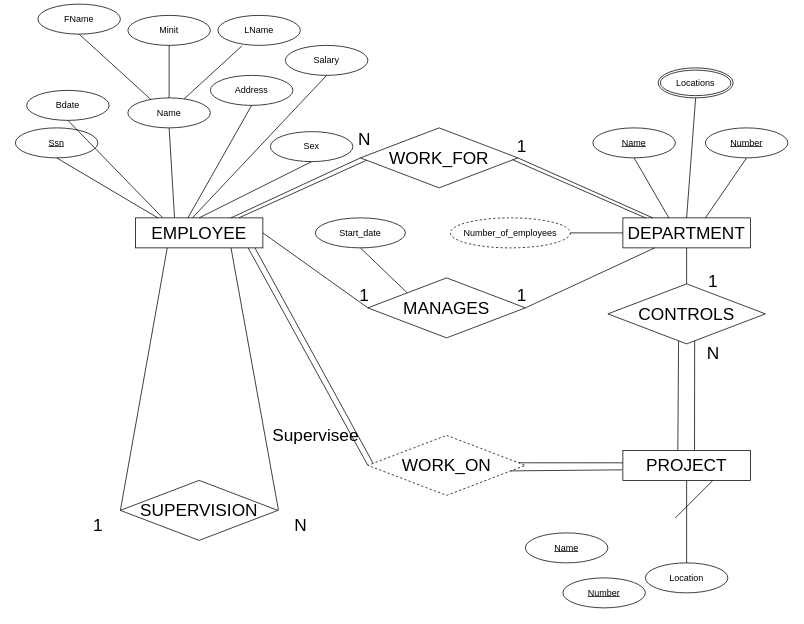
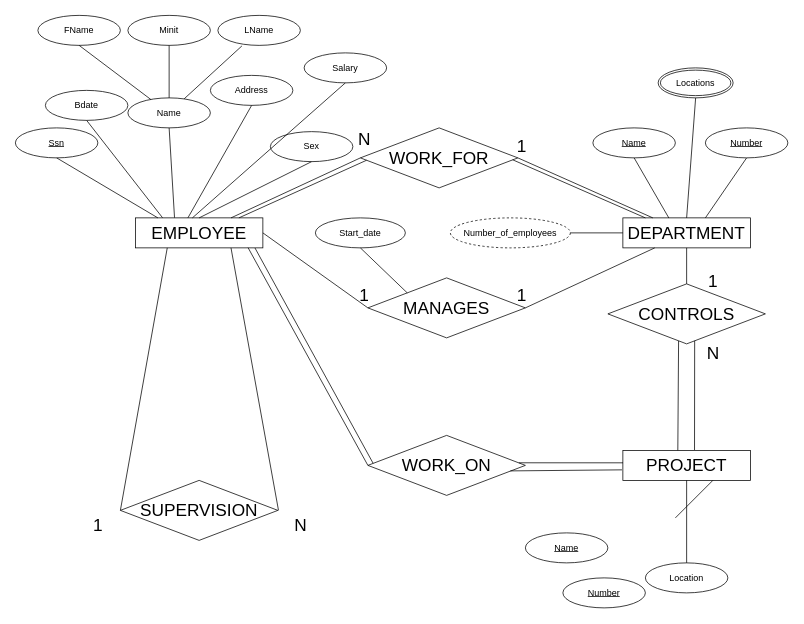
  <mxCell id="0" />
  <mxCell id="1" parent="0" />
  <mxCell id="2" value="WORK_FOR" style="rhombus;whiteSpace=wrap;html=1;fontSize=23;" vertex="1" parent="1"><mxGeometry x="480" y="170" width="210" height="80" as="geometry" /></mxCell>
  <mxCell id="3" value="MANAGES" style="rhombus;whiteSpace=wrap;html=1;fontSize=23;" vertex="1" parent="1"><mxGeometry x="490" y="370" width="210" height="80" as="geometry" /></mxCell>
  <mxCell id="4" value="EMPLOYEE" style="rounded=0;whiteSpace=wrap;html=1;fontSize=23;" vertex="1" parent="1"><mxGeometry x="180" y="290" width="170" height="40" as="geometry" /></mxCell>
  <mxCell id="5" value="DEPARTMENT" style="rounded=0;whiteSpace=wrap;html=1;fontSize=23;" vertex="1" parent="1"><mxGeometry x="830" y="290" width="170" height="40" as="geometry" /></mxCell>
  <mxCell id="6" value="" style="endArrow=none;html=1;rounded=0;exitX=0.75;exitY=0;exitDx=0;exitDy=0;" edge="1" parent="1" source="4"><mxGeometry width="50" height="50" relative="1" as="geometry"><mxPoint x="430" y="260" as="sourcePoint" /><mxPoint x="480" y="210" as="targetPoint" /></mxGeometry></mxCell>
  <mxCell id="7" value="" style="endArrow=none;html=1;rounded=0;exitX=0.75;exitY=0;exitDx=0;exitDy=0;entryX=0.039;entryY=0.54;entryDx=0;entryDy=0;entryPerimeter=0;" edge="1" parent="1" target="2"><mxGeometry width="50" height="50" relative="1" as="geometry"><mxPoint x="318" y="290" as="sourcePoint" /><mxPoint x="490" y="210" as="targetPoint" /></mxGeometry></mxCell>
  <mxCell id="8" value="" style="endArrow=none;html=1;rounded=0;entryX=0.235;entryY=0;entryDx=0;entryDy=0;entryPerimeter=0;" edge="1" parent="1" target="5"><mxGeometry width="50" height="50" relative="1" as="geometry"><mxPoint x="690" y="210" as="sourcePoint" /><mxPoint x="860" y="280" as="targetPoint" /></mxGeometry></mxCell>
  <mxCell id="9" value="" style="endArrow=none;html=1;rounded=0;entryX=0.235;entryY=0;entryDx=0;entryDy=0;entryPerimeter=0;exitX=0.967;exitY=0.532;exitDx=0;exitDy=0;exitPerimeter=0;" edge="1" parent="1" source="2"><mxGeometry width="50" height="50" relative="1" as="geometry"><mxPoint x="680" y="210" as="sourcePoint" /><mxPoint x="860" y="290" as="targetPoint" /></mxGeometry></mxCell>
  <mxCell id="10" value="" style="endArrow=none;html=1;rounded=0;exitX=1;exitY=0.5;exitDx=0;exitDy=0;" edge="1" parent="1" source="4"><mxGeometry width="50" height="50" relative="1" as="geometry"><mxPoint x="440" y="460" as="sourcePoint" /><mxPoint x="490" y="410" as="targetPoint" /></mxGeometry></mxCell>
  <mxCell id="11" value="" style="endArrow=none;html=1;rounded=0;entryX=0.25;entryY=1;entryDx=0;entryDy=0;" edge="1" parent="1" target="5"><mxGeometry width="50" height="50" relative="1" as="geometry"><mxPoint x="700" y="410" as="sourcePoint" /><mxPoint x="750" y="360" as="targetPoint" /></mxGeometry></mxCell>
  <mxCell id="12" value="Start_date" style="ellipse;whiteSpace=wrap;html=1;" vertex="1" parent="1"><mxGeometry x="420" y="290" width="120" height="40" as="geometry" /></mxCell>
  <mxCell id="13" value="" style="endArrow=none;html=1;rounded=0;entryX=0.5;entryY=1;entryDx=0;entryDy=0;exitX=0;exitY=0;exitDx=0;exitDy=0;" edge="1" parent="1" source="3" target="12"><mxGeometry width="50" height="50" relative="1" as="geometry"><mxPoint x="550" y="390" as="sourcePoint" /><mxPoint x="600" y="340" as="targetPoint" /></mxGeometry></mxCell>
  <mxCell id="14" value="1" style="text;html=1;align=center;verticalAlign=middle;resizable=0;points=[];autosize=1;strokeColor=none;fillColor=none;fontSize=23;" vertex="1" parent="1"><mxGeometry x="465" y="373" width="40" height="40" as="geometry" /></mxCell>
  <mxCell id="15" value="Number_of_employees" style="ellipse;whiteSpace=wrap;html=1;align=center;dashed=1;" vertex="1" parent="1"><mxGeometry x="600" y="290" width="160" height="40" as="geometry" /></mxCell>
  <mxCell id="16" value="" style="endArrow=none;html=1;rounded=0;entryX=0;entryY=0.5;entryDx=0;entryDy=0;" edge="1" parent="1" target="5"><mxGeometry width="50" height="50" relative="1" as="geometry"><mxPoint x="760" y="310" as="sourcePoint" /><mxPoint x="800" y="260" as="targetPoint" /></mxGeometry></mxCell>
  <mxCell id="17" value="1" style="text;html=1;align=center;verticalAlign=middle;resizable=0;points=[];autosize=1;strokeColor=none;fillColor=none;fontSize=23;" vertex="1" parent="1"><mxGeometry x="675" y="373" width="40" height="40" as="geometry" /></mxCell>
  <mxCell id="18" value="1" style="text;html=1;align=center;verticalAlign=middle;resizable=0;points=[];autosize=1;strokeColor=none;fillColor=none;fontSize=23;" vertex="1" parent="1"><mxGeometry x="675" y="175" width="40" height="40" as="geometry" /></mxCell>
  <mxCell id="19" value="N" style="text;html=1;align=center;verticalAlign=middle;resizable=0;points=[];autosize=1;strokeColor=none;fillColor=none;fontSize=23;" vertex="1" parent="1"><mxGeometry x="465" y="165" width="40" height="40" as="geometry" /></mxCell>
  <mxCell id="20" value="&lt;u&gt;Ssn&lt;/u&gt;" style="ellipse;whiteSpace=wrap;html=1;" vertex="1" parent="1"><mxGeometry x="20" y="170" width="110" height="40" as="geometry" /></mxCell>
  <mxCell id="21" value="Sex" style="ellipse;whiteSpace=wrap;html=1;" vertex="1" parent="1"><mxGeometry x="360" y="175" width="110" height="40" as="geometry" /></mxCell>
  <mxCell id="22" value="" style="endArrow=none;html=1;rounded=0;exitX=0.5;exitY=0;exitDx=0;exitDy=0;entryX=0.5;entryY=1;entryDx=0;entryDy=0;" edge="1" parent="1" source="4" target="21"><mxGeometry width="50" height="50" relative="1" as="geometry"><mxPoint x="320" y="170" as="sourcePoint" /><mxPoint x="370" y="120" as="targetPoint" /></mxGeometry></mxCell>
  <mxCell id="23" value="" style="endArrow=none;html=1;rounded=0;entryX=0.5;entryY=1;entryDx=0;entryDy=0;" edge="1" parent="1" target="20"><mxGeometry width="50" height="50" relative="1" as="geometry"><mxPoint x="210" y="290" as="sourcePoint" /><mxPoint x="260" y="240" as="targetPoint" /></mxGeometry></mxCell>
- <mxCell id="24" value="Salary" style="ellipse;whiteSpace=wrap;html=1;" vertex="1" parent="1"><mxGeometry x="380" y="60" width="110" height="40" as="geometry" /></mxCell>
+ <mxCell id="24" value="Salary" style="ellipse;whiteSpace=wrap;html=1;" vertex="1" parent="1"><mxGeometry x="405" y="70" width="110" height="40" as="geometry" /></mxCell>
  <mxCell id="25" value="" style="endArrow=none;html=1;rounded=0;entryX=0.5;entryY=1;entryDx=0;entryDy=0;" edge="1" parent="1" target="24"><mxGeometry width="50" height="50" relative="1" as="geometry"><mxPoint x="256" y="290" as="sourcePoint" /><mxPoint x="390" y="130" as="targetPoint" /></mxGeometry></mxCell>
  <mxCell id="26" value="Address" style="ellipse;whiteSpace=wrap;html=1;" vertex="1" parent="1"><mxGeometry x="280" y="100" width="110" height="40" as="geometry" /></mxCell>
  <mxCell id="27" value="" style="endArrow=none;html=1;rounded=0;exitX=0.412;exitY=0;exitDx=0;exitDy=0;exitPerimeter=0;entryX=0.5;entryY=1;entryDx=0;entryDy=0;" edge="1" parent="1" source="4" target="26"><mxGeometry width="50" height="50" relative="1" as="geometry"><mxPoint x="180" y="220" as="sourcePoint" /><mxPoint x="230" y="170" as="targetPoint" /></mxGeometry></mxCell>
- <mxCell id="28" value="Bdate" style="ellipse;whiteSpace=wrap;html=1;" vertex="1" parent="1"><mxGeometry x="35" y="120" width="110" height="40" as="geometry" /></mxCell>
+ <mxCell id="28" value="Bdate" style="ellipse;whiteSpace=wrap;html=1;" vertex="1" parent="1"><mxGeometry x="60" y="120" width="110" height="40" as="geometry" /></mxCell>
  <mxCell id="29" value="" style="endArrow=none;html=1;rounded=0;entryX=0.5;entryY=1;entryDx=0;entryDy=0;exitX=0.213;exitY=-0.005;exitDx=0;exitDy=0;exitPerimeter=0;" edge="1" parent="1" source="4" target="28"><mxGeometry width="50" height="50" relative="1" as="geometry"><mxPoint y="215" as="sourcePoint" x="150" /><mxPoint x="200" y="165" as="targetPoint" /></mxGeometry></mxCell>
  <mxCell id="30" value="Name" style="ellipse;whiteSpace=wrap;html=1;" vertex="1" parent="1"><mxGeometry x="170" y="130" width="110" height="40" as="geometry" /></mxCell>
  <mxCell id="31" value="" style="endArrow=none;html=1;rounded=0;entryX=0.5;entryY=1;entryDx=0;entryDy=0;exitX=0.307;exitY=-0.007;exitDx=0;exitDy=0;exitPerimeter=0;" edge="1" parent="1" source="4" target="30"><mxGeometry width="50" height="50" relative="1" as="geometry"><mxPoint x="180" y="220" as="sourcePoint" /><mxPoint x="230" y="170" as="targetPoint" /></mxGeometry></mxCell>
- <mxCell id="32" value="FName" style="ellipse;whiteSpace=wrap;html=1;" vertex="1" parent="1"><mxGeometry x="50" y="5" width="110" height="40" as="geometry" /></mxCell>
+ <mxCell id="32" value="FName" style="ellipse;whiteSpace=wrap;html=1;" vertex="1" parent="1"><mxGeometry x="50" y="20" width="110" height="40" as="geometry" /></mxCell>
  <mxCell id="33" value="Minit" style="ellipse;whiteSpace=wrap;html=1;" vertex="1" parent="1"><mxGeometry x="170" y="20" width="110" height="40" as="geometry" /></mxCell>
  <mxCell id="34" value="LName" style="ellipse;whiteSpace=wrap;html=1;" vertex="1" parent="1"><mxGeometry x="290" y="20" width="110" height="40" as="geometry" /></mxCell>
  <mxCell id="35" value="" style="endArrow=none;html=1;rounded=0;entryX=0.5;entryY=1;entryDx=0;entryDy=0;exitX=0.5;exitY=0;exitDx=0;exitDy=0;" edge="1" parent="1" source="30" target="33"><mxGeometry width="50" height="50" relative="1" as="geometry"><mxPoint x="180" y="110" as="sourcePoint" /><mxPoint x="230" y="60" as="targetPoint" /></mxGeometry></mxCell>
  <mxCell id="36" value="" style="endArrow=none;html=1;rounded=0;entryX=0.5;entryY=1;entryDx=0;entryDy=0;exitX=0.279;exitY=0.055;exitDx=0;exitDy=0;exitPerimeter=0;" edge="1" parent="1" source="30" target="32"><mxGeometry width="50" height="50" relative="1" as="geometry"><mxPoint x="190" y="135" as="sourcePoint" /><mxPoint x="190" y="65" as="targetPoint" /></mxGeometry></mxCell>
  <mxCell id="37" value="" style="endArrow=none;html=1;rounded=0;entryX=0.291;entryY=1.019;entryDx=0;entryDy=0;exitX=0.682;exitY=0.033;exitDx=0;exitDy=0;entryPerimeter=0;exitPerimeter=0;" edge="1" parent="1" source="30" target="34"><mxGeometry width="50" height="50" relative="1" as="geometry"><mxPoint x="310" y="120" as="sourcePoint" /><mxPoint x="310" y="50" as="targetPoint" /></mxGeometry></mxCell>
  <mxCell id="38" value="SUPERVISION" style="rhombus;whiteSpace=wrap;html=1;fontSize=23;" vertex="1" parent="1"><mxGeometry x="160" y="640" width="210" height="80" as="geometry" /></mxCell>
  <mxCell id="39" value="" style="endArrow=none;html=1;rounded=0;entryX=0;entryY=0.5;entryDx=0;entryDy=0;exitX=0.25;exitY=1;exitDx=0;exitDy=0;" edge="1" parent="1" source="4" target="38"><mxGeometry width="50" height="50" relative="1" as="geometry"><mxPoint x="100" y="500" as="sourcePoint" /><mxPoint y="450" as="targetPoint" x="150" /></mxGeometry></mxCell>
  <mxCell id="40" value="" style="endArrow=none;html=1;rounded=0;exitX=0.75;exitY=1;exitDx=0;exitDy=0;entryX=1.004;entryY=0.501;entryDx=0;entryDy=0;entryPerimeter=0;" edge="1" parent="1" source="4" target="38"><mxGeometry width="50" height="50" relative="1" as="geometry"><mxPoint x="256.5" y="350" as="sourcePoint" /><mxPoint x="370" y="550" as="targetPoint" /></mxGeometry></mxCell>
- <mxCell id="41" value="Supervisee" style="text;html=1;align=center;verticalAlign=middle;resizable=0;points=[];autosize=1;strokeColor=none;fillColor=none;fontSize=23;" vertex="1" parent="1"><mxGeometry x="350" y="560" width="140" height="40" as="geometry" /></mxCell>
  <mxCell id="42" value="N" style="text;html=1;align=center;verticalAlign=middle;resizable=0;points=[];autosize=1;strokeColor=none;fillColor=none;fontSize=23;" vertex="1" parent="1"><mxGeometry x="380" y="680" width="40" height="40" as="geometry" /></mxCell>
  <mxCell id="43" value="1" style="text;html=1;align=center;verticalAlign=middle;resizable=0;points=[];autosize=1;strokeColor=none;fillColor=none;fontSize=23;" vertex="1" parent="1"><mxGeometry x="110" y="680" width="40" height="40" as="geometry" /></mxCell>
  <mxCell id="44" value="&lt;u&gt;Name&lt;/u&gt;" style="ellipse;whiteSpace=wrap;html=1;" vertex="1" parent="1"><mxGeometry x="790" y="170" width="110" height="40" as="geometry" /></mxCell>
  <mxCell id="45" value="&lt;u&gt;Number&lt;/u&gt;" style="ellipse;whiteSpace=wrap;html=1;" vertex="1" parent="1"><mxGeometry x="940" y="170" width="110" height="40" as="geometry" /></mxCell>
  <mxCell id="46" value="" style="endArrow=none;html=1;rounded=0;exitX=0.5;exitY=1;exitDx=0;exitDy=0;entryX=0.361;entryY=0.006;entryDx=0;entryDy=0;entryPerimeter=0;" edge="1" parent="1" source="44" target="5"><mxGeometry width="50" height="50" relative="1" as="geometry"><mxPoint x="870" y="200" as="sourcePoint" /><mxPoint x="920" y="150" as="targetPoint" /></mxGeometry></mxCell>
  <mxCell id="47" value="" style="endArrow=none;html=1;rounded=0;exitX=0.5;exitY=1;exitDx=0;exitDy=0;" edge="1" parent="1" source="45"><mxGeometry width="50" height="50" relative="1" as="geometry"><mxPoint x="1040" y="220" as="sourcePoint" /><mxPoint x="940" y="290" as="targetPoint" /></mxGeometry></mxCell>
  <mxCell id="48" value="Locations" style="ellipse;shape=doubleEllipse;margin=3;whiteSpace=wrap;html=1;align=center;" vertex="1" parent="1"><mxGeometry x="877" y="90" width="100" height="40" as="geometry" /></mxCell>
  <mxCell id="49" value="" style="endArrow=none;html=1;rounded=0;entryX=0.5;entryY=1;entryDx=0;entryDy=0;exitX=0.5;exitY=0;exitDx=0;exitDy=0;" edge="1" parent="1" source="5" target="48"><mxGeometry width="50" height="50" relative="1" as="geometry"><mxPoint x="890" y="190" as="sourcePoint" /><mxPoint x="940" y="140" as="targetPoint" /></mxGeometry></mxCell>
  <mxCell id="50" value="CONTROLS" style="rhombus;whiteSpace=wrap;html=1;fontSize=23;" vertex="1" parent="1"><mxGeometry x="810" y="378" width="210" height="80" as="geometry" /></mxCell>
  <mxCell id="51" value="" style="endArrow=none;html=1;rounded=0;entryX=0.5;entryY=1;entryDx=0;entryDy=0;exitX=0.5;exitY=0;exitDx=0;exitDy=0;" edge="1" parent="1" source="50" target="5"><mxGeometry width="50" height="50" relative="1" as="geometry"><mxPoint x="800" y="420" as="sourcePoint" /><mxPoint x="850" y="370" as="targetPoint" /></mxGeometry></mxCell>
  <mxCell id="52" value="1" style="text;html=1;align=center;verticalAlign=middle;resizable=0;points=[];autosize=1;strokeColor=none;fillColor=none;fontSize=23;" vertex="1" parent="1"><mxGeometry x="930" y="355" width="40" height="40" as="geometry" /></mxCell>
  <mxCell id="53" value="PROJECT" style="rounded=0;whiteSpace=wrap;html=1;fontSize=23;" vertex="1" parent="1"><mxGeometry x="830" y="600" width="170" height="40" as="geometry" /></mxCell>
  <mxCell id="54" value="" style="endArrow=none;html=1;rounded=0;entryX=0.449;entryY=0.952;entryDx=0;entryDy=0;entryPerimeter=0;exitX=0.431;exitY=-0.001;exitDx=0;exitDy=0;exitPerimeter=0;" edge="1" parent="1" source="53" target="50"><mxGeometry width="50" height="50" relative="1" as="geometry"><mxPoint x="810" y="520" as="sourcePoint" /><mxPoint x="860" y="470" as="targetPoint" /></mxGeometry></mxCell>
  <mxCell id="55" value="" style="endArrow=none;html=1;rounded=0;entryX=0.551;entryY=0.949;entryDx=0;entryDy=0;entryPerimeter=0;exitX=0.562;exitY=-0.012;exitDx=0;exitDy=0;exitPerimeter=0;" edge="1" parent="1" source="53" target="50"><mxGeometry width="50" height="50" relative="1" as="geometry"><mxPoint x="927" y="590" as="sourcePoint" /><mxPoint x="927.5" y="457" as="targetPoint" /></mxGeometry></mxCell>
  <mxCell id="56" value="Location" style="ellipse;whiteSpace=wrap;html=1;" vertex="1" parent="1"><mxGeometry x="860" y="750" width="110" height="40" as="geometry" /></mxCell>
  <mxCell id="57" value="" style="endArrow=none;html=1;rounded=0;entryX=0.5;entryY=1;entryDx=0;entryDy=0;exitX=0.5;exitY=0;exitDx=0;exitDy=0;" edge="1" parent="1" source="56" target="53"><mxGeometry width="50" height="50" relative="1" as="geometry"><mxPoint x="877" y="630" as="sourcePoint" /><mxPoint x="927" y="580" as="targetPoint" /></mxGeometry></mxCell>
  <mxCell id="58" value="N" style="text;html=1;align=center;verticalAlign=middle;resizable=0;points=[];autosize=1;strokeColor=none;fillColor=none;fontSize=23;" vertex="1" parent="1"><mxGeometry x="930" y="450" width="40" height="40" as="geometry" /></mxCell>
- <mxCell id="59" value="WORK_ON" style="rhombus;whiteSpace=wrap;html=1;fontSize=23;dashed=1;" vertex="1" parent="1"><mxGeometry x="490" y="580" width="210" height="80" as="geometry" /></mxCell>
+ <mxCell id="59" value="WORK_ON" style="rhombus;whiteSpace=wrap;html=1;fontSize=23;" vertex="1" parent="1"><mxGeometry x="490" y="580" width="210" height="80" as="geometry" /></mxCell>
  <mxCell id="60" value="" style="endArrow=none;html=1;rounded=0;entryX=0.001;entryY=0.415;entryDx=0;entryDy=0;exitX=0.959;exitY=0.457;exitDx=0;exitDy=0;exitPerimeter=0;entryPerimeter=0;" edge="1" parent="1" source="59" target="53"><mxGeometry width="50" height="50" relative="1" as="geometry"><mxPoint x="720" y="710" as="sourcePoint" /><mxPoint x="770" y="660" as="targetPoint" /></mxGeometry></mxCell>
  <mxCell id="61" value="" style="endArrow=none;html=1;rounded=0;entryX=-0.007;entryY=0.649;entryDx=0;entryDy=0;exitX=0.905;exitY=0.592;exitDx=0;exitDy=0;exitPerimeter=0;entryPerimeter=0;" edge="1" parent="1" source="59" target="53"><mxGeometry width="50" height="50" relative="1" as="geometry"><mxPoint x="690" y="627" as="sourcePoint" /><mxPoint x="829" y="627" as="targetPoint" /></mxGeometry></mxCell>
  <mxCell id="62" value="" style="endArrow=none;html=1;rounded=0;exitX=0.938;exitY=1.003;exitDx=0;exitDy=0;entryX=0.033;entryY=0.464;entryDx=0;entryDy=0;entryPerimeter=0;exitPerimeter=0;" edge="1" parent="1" source="4" target="59"><mxGeometry width="50" height="50" relative="1" as="geometry"><mxPoint x="410" y="610" as="sourcePoint" /><mxPoint x="460" y="560" as="targetPoint" /></mxGeometry></mxCell>
  <mxCell id="63" value="" style="endArrow=none;html=1;rounded=0;entryX=0;entryY=0.5;entryDx=0;entryDy=0;exitX=0.884;exitY=0.994;exitDx=0;exitDy=0;exitPerimeter=0;" edge="1" parent="1" source="4" target="59"><mxGeometry width="50" height="50" relative="1" as="geometry"><mxPoint x="360" y="340" as="sourcePoint" /><mxPoint x="500" y="630" as="targetPoint" /></mxGeometry></mxCell>
  <mxCell id="64" value="&lt;u&gt;Number&lt;/u&gt;" style="ellipse;whiteSpace=wrap;html=1;" vertex="1" parent="1"><mxGeometry x="750" y="770" width="110" height="40" as="geometry" /></mxCell>
  <mxCell id="65" value="&lt;u&gt;Name&lt;/u&gt;" style="ellipse;whiteSpace=wrap;html=1;" vertex="1" parent="1"><mxGeometry x="700" y="710" width="110" height="40" as="geometry" /></mxCell>
  <mxCell id="66" value="" style="endArrow=none;html=1;rounded=0;" edge="1" parent="1"><mxGeometry width="50" height="50" relative="1" as="geometry"><mxPoint x="900" y="690" as="sourcePoint" /><mxPoint x="950" y="640" as="targetPoint" /></mxGeometry></mxCell>
